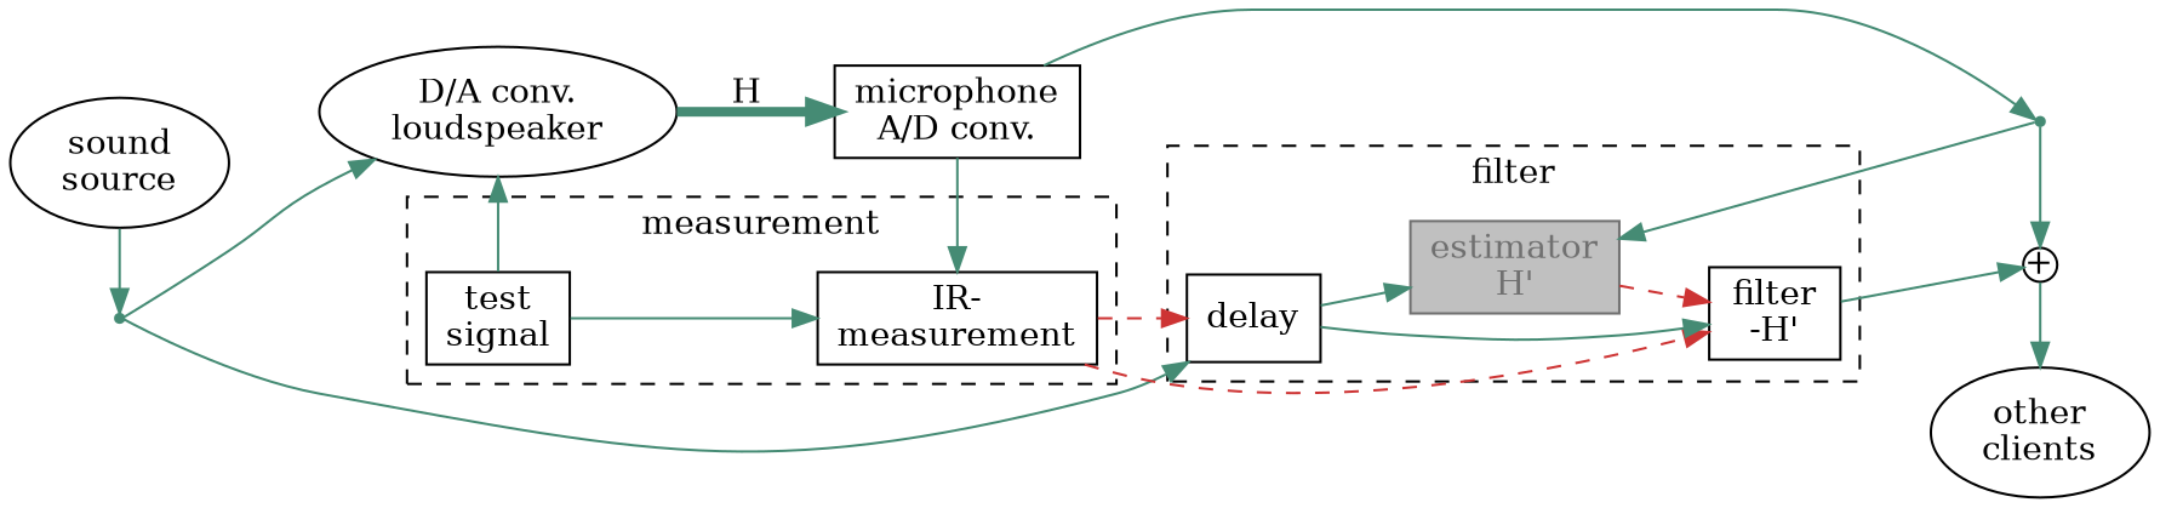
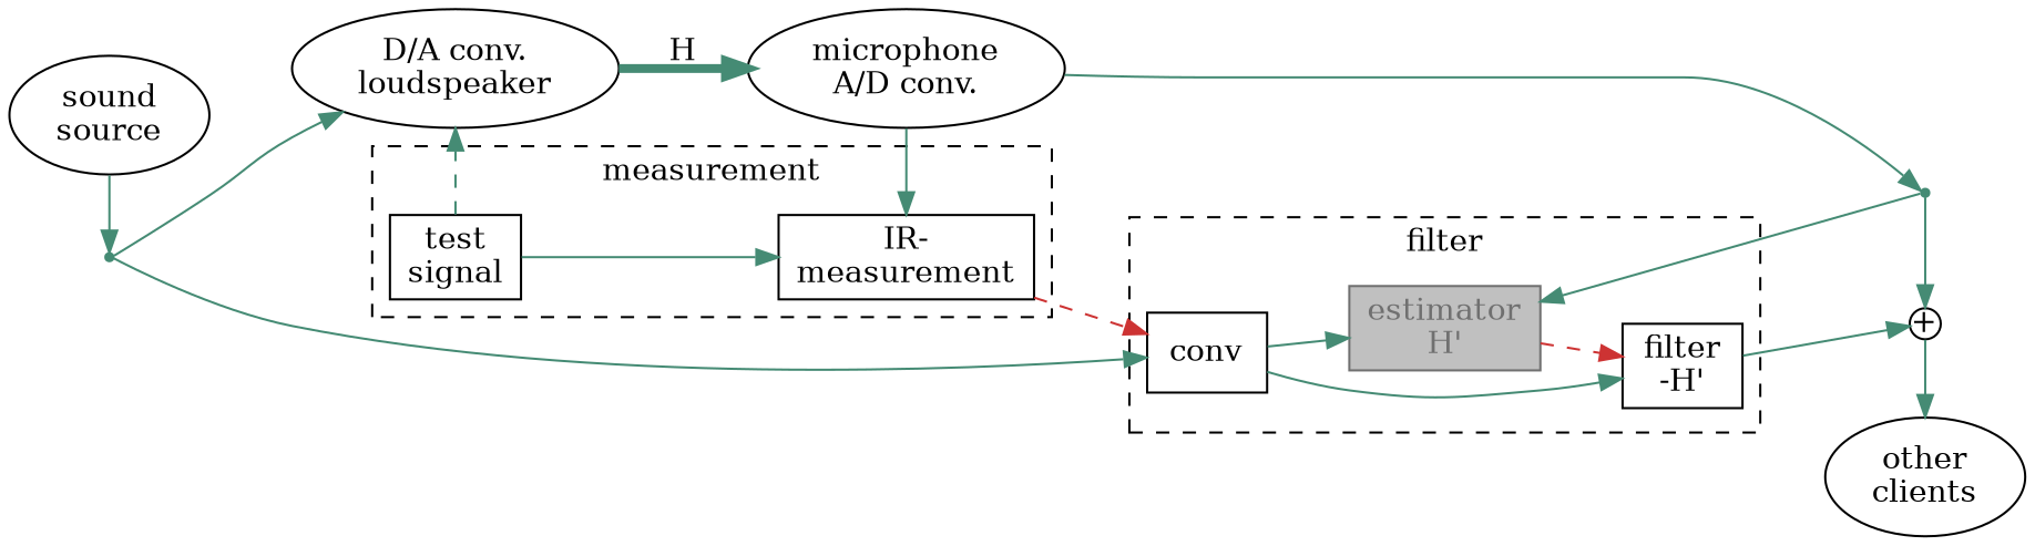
  digraph {
    labelsep=0.1
    rankdir=LR
    node [shape=box]
    edge [color="#458b74"]
    micinp [color="#458b74" shape=point]
    n2 [label="other\nclients" shape=ellipse]
    n3 [fixedsize=true label="+" shape=circle width=0.2]
    spkout [color="#458b74" shape=point]
    n5 [label="sound\nsource" shape=ellipse]
    n6 [label="test\nsignal"]
    n7 [label="IR-\nmeasurement"]
-   n8 [label="microphone\nA/D conv."]
+   n8 [label="microphone\nA/D conv." shape=""]
    n9 [label="D/A conv.\nloudspeaker" shape=""]
-   n10 [label=delay]
+   n10 [label=conv]
    n11 [label="filter\n-H'"]
    n12 [color="#707070" fillcolor="#c0c0c0" fontcolor="#707070" label="estimator\nH'" style=filled]
    subgraph sub_1 {
      rank=same
      micinp
      n2
      n3
    }
    subgraph sub_2 {
      rank=same
      spkout
      n5
    }
    subgraph sub_3 {
      micinp
      spkout
      n6
      n7
    }
    subgraph sub_4 {
      micinp
      n2
      n3
      spkout
      n5
      n6
      n7
      n8
      n9
      n10
      n11
      n12
    }
    subgraph cluster_5 {
      label=filter
      style=dashed
      n10
      n11
      n12
    }
    subgraph cluster_6 {
      label=measurement
      style=dashed
      n6
      n7
    }
    subgraph sub_7 {
      n7
      n10
      n11
      n12
    }
    micinp -> n3
    n3 -> n2
    spkout -> n6 [dir=none style=invisible color=""]
    spkout -> n9
    spkout -> n10
    n5 -> spkout
    n6 -> n7
-   n6 -> n9
+   n6 -> n9 [style=dashed]
    n7 -> micinp [dir=none style=invisible color=""]
    n7 -> n10 [color="#cd3333" style=dashed]
-   n7 -> n11 [color="#cd3333" style=dashed]
    n8 -> micinp
    n8 -> n7
    n9 -> n8 [label=" H " penwidth=4]
    n10 -> n11
    n10 -> n12
    n11 -> n3
    n12 -> micinp [dir=back]
    n12 -> n11 [color="#cd3333" style=dashed]
  }
